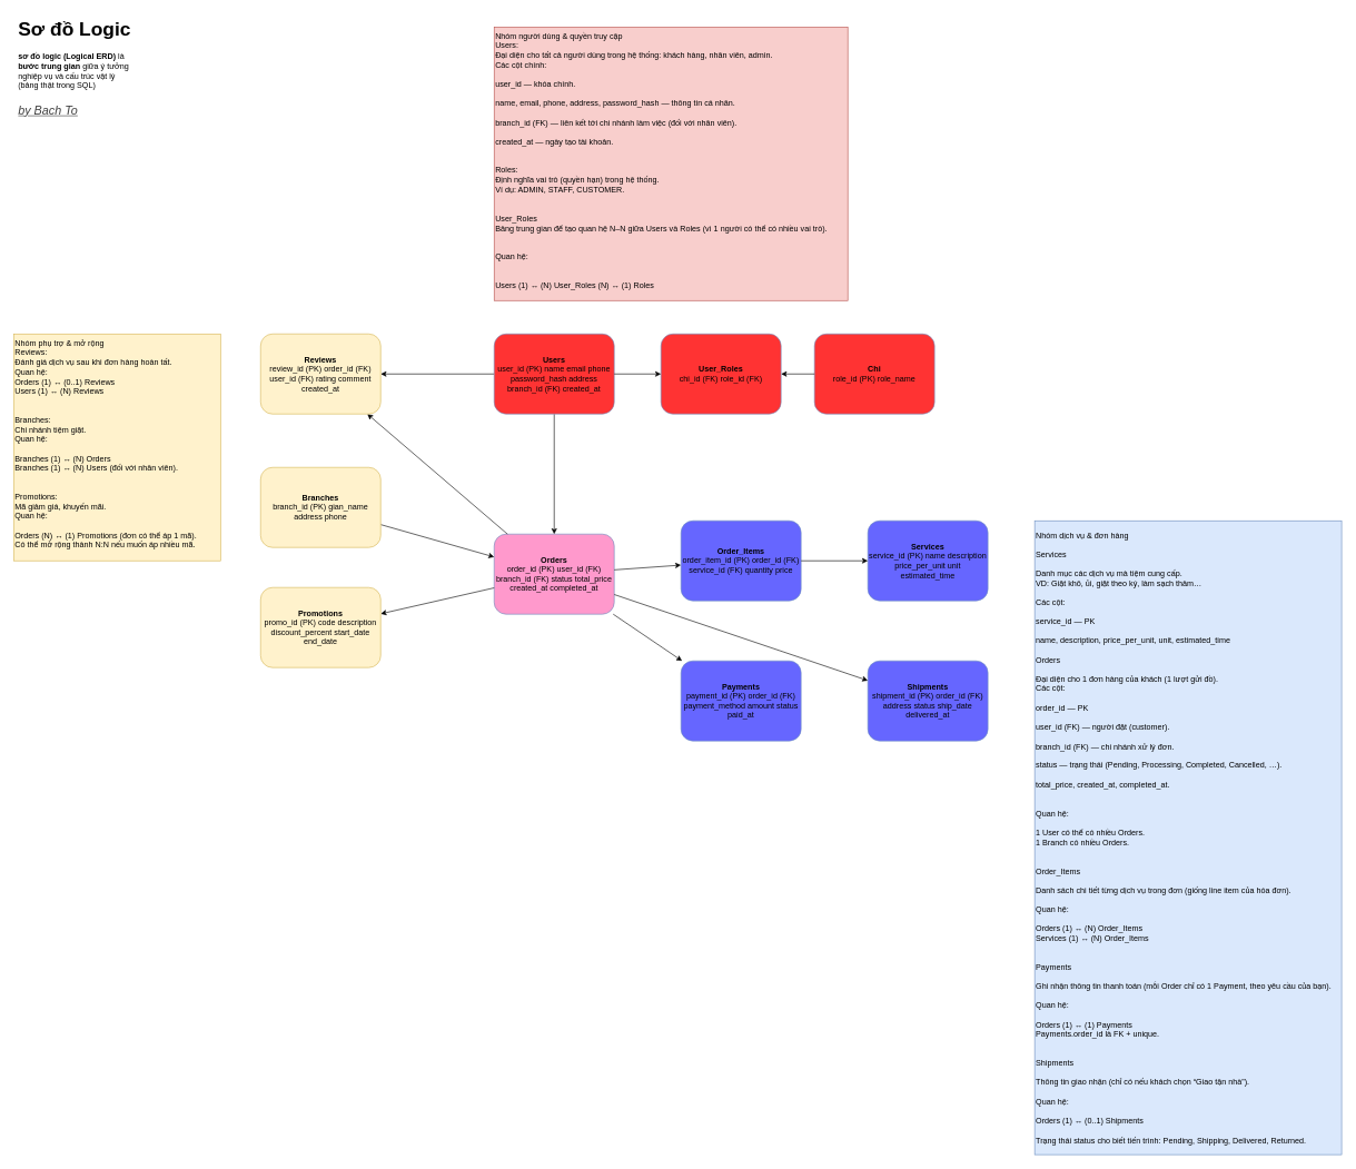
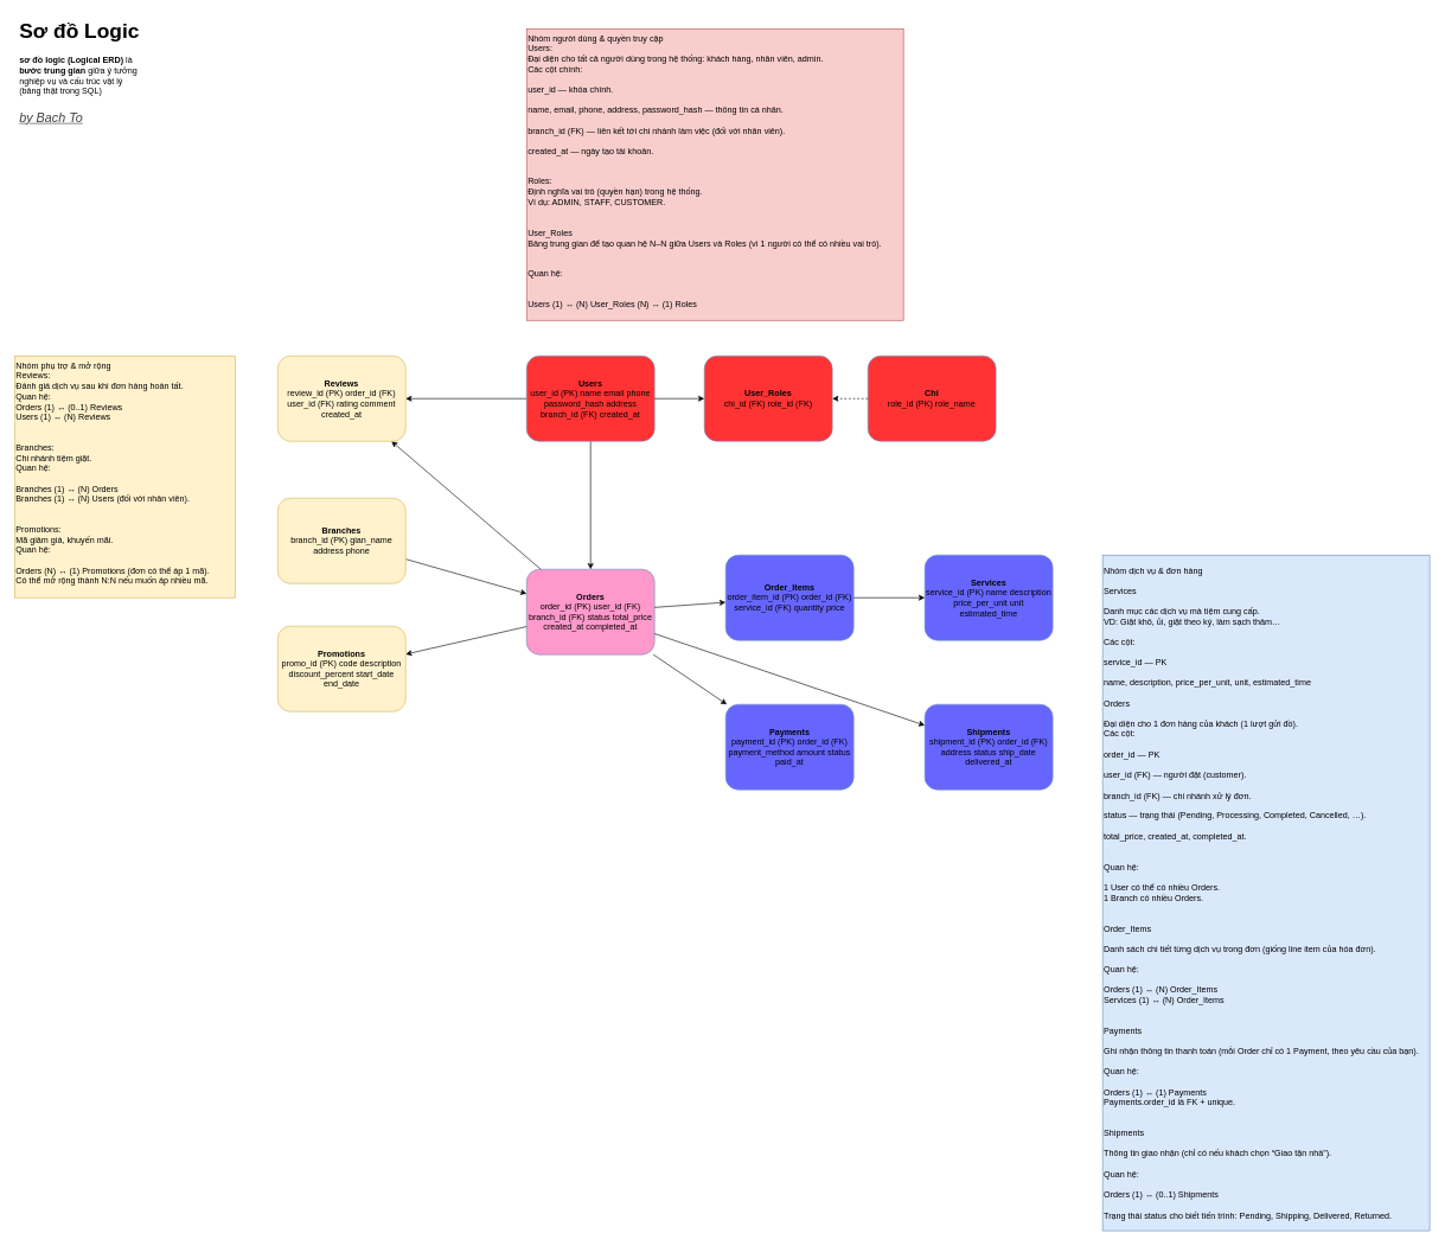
  <mxCell id="0" />
  <mxCell id="1" parent="0" />
  <mxCell id="2" value="&lt;b&gt;Orders&lt;/b&gt;&lt;br&gt;order_id (PK) user_id (FK) branch_id (FK) status total_price created_at completed_at" style="shape=rectangle;rounded=1;whiteSpace=wrap;html=1;fillColor=#FF99CC;strokeColor=#6c8ebf;movable=0;resizable=0;rotatable=0;deletable=0;editable=0;locked=1;connectable=0;" parent="1" vertex="1"><mxGeometry x="740" y="800" width="180" height="120" as="geometry" /></mxCell>
  <mxCell id="3" value="" style="endArrow=classic;html=1;strokeColor=#000000;rounded=0" parent="1" source="14" target="2" edge="1"><mxGeometry as="geometry" /></mxCell>
  <mxCell id="4" value="" style="endArrow=classic;html=1;strokeColor=#000000;rounded=0" parent="1" source="2" target="29" edge="1"><mxGeometry as="geometry" /></mxCell>
  <mxCell id="5" value="" style="endArrow=classic;html=1;strokeColor=#000000;rounded=0" parent="1" source="2" target="30" edge="1"><mxGeometry as="geometry" /></mxCell>
  <mxCell id="6" value="" style="endArrow=classic;html=1;strokeColor=#000000;rounded=0" parent="1" source="2" target="31" edge="1"><mxGeometry as="geometry" /></mxCell>
  <mxCell id="7" value="" style="endArrow=classic;html=1;strokeColor=#000000;rounded=0" parent="1" source="2" target="22" edge="1"><mxGeometry as="geometry" /></mxCell>
  <mxCell id="8" value="" style="endArrow=classic;html=1;strokeColor=#000000;rounded=0" parent="1" source="14" target="22" edge="1"><mxGeometry as="geometry" /></mxCell>
  <mxCell id="9" value="" style="endArrow=classic;html=1;strokeColor=#000000;rounded=0" parent="1" source="23" target="2" edge="1"><mxGeometry as="geometry" /></mxCell>
  <mxCell id="10" value="" style="endArrow=classic;html=1;strokeColor=#000000;rounded=0" parent="1" source="2" target="24" edge="1"><mxGeometry as="geometry" /></mxCell>
  <mxCell id="11" value="&lt;h1 style=&quot;margin-top: 0px;&quot;&gt;&lt;font style=&quot;font-size: 29px;&quot;&gt;Sơ đồ Logic&lt;/font&gt;&amp;nbsp;&lt;/h1&gt;&lt;div&gt;&lt;strong data-end=&quot;92&quot; data-start=&quot;63&quot;&gt;sơ đồ logic (Logical ERD)&lt;/strong&gt; là &lt;strong data-end=&quot;115&quot; data-start=&quot;96&quot;&gt;bước trung gian&lt;/strong&gt; giữa ý tưởng nghiệp vụ và cấu trúc vật lý (bảng thật trong SQL)&lt;/div&gt;&lt;div&gt;&lt;br&gt;&lt;/div&gt;&lt;h1 style=&quot;color: rgb(63, 63, 63); scrollbar-color: rgb(226, 226, 226) rgb(251, 251, 251); margin-top: 0px;&quot;&gt;&lt;i style=&quot;font-weight: normal;&quot;&gt;&lt;font style=&quot;font-size: 18px;&quot;&gt;&lt;u&gt;by Bach To&lt;/u&gt;&lt;/font&gt;&lt;/i&gt;&lt;/h1&gt;" style="text;html=1;whiteSpace=wrap;overflow=hidden;rounded=0;" vertex="1" parent="1"><mxGeometry x="25" y="20" width="180" height="170" as="geometry" /></mxCell>
  <mxCell id="12" value="" style="group;movable=0;resizable=0;rotatable=0;deletable=0;editable=0;locked=1;connectable=0;" vertex="1" connectable="0" parent="1"><mxGeometry x="740" y="40" width="660" height="580" as="geometry" /></mxCell>
  <mxCell id="13" value="" style="group" vertex="1" connectable="0" parent="12"><mxGeometry y="460" width="660" height="120" as="geometry" /></mxCell>
  <mxCell id="14" value="&lt;b&gt;Users&lt;/b&gt;&lt;br&gt;user_id (PK) name email phone password_hash address branch_id (FK) created_at" style="shape=rectangle;rounded=1;whiteSpace=wrap;html=1;fillColor=#FF3333;strokeColor=#6c8ebf" parent="13" vertex="1"><mxGeometry width="180" height="120" as="geometry" /></mxCell>
  <mxCell id="15" value="&lt;b&gt;Chi&lt;/b&gt;&lt;br&gt;role_id (PK) role_name" style="shape=rectangle;rounded=1;whiteSpace=wrap;html=1;fillColor=#FF3333;strokeColor=#6c8ebf" parent="13" vertex="1"><mxGeometry x="480" width="180" height="120" as="geometry" /></mxCell>
  <mxCell id="16" value="&lt;b&gt;User_Roles&lt;/b&gt;&lt;br&gt;chi_id (FK) role_id (FK)" style="shape=rectangle;rounded=1;whiteSpace=wrap;html=1;fillColor=#FF3333;strokeColor=#6c8ebf" parent="13" vertex="1"><mxGeometry x="250" width="180" height="120" as="geometry" /></mxCell>
  <mxCell id="17" value="" style="endArrow=classic;html=1;strokeColor=#000000;rounded=0" parent="13" source="14" target="16" edge="1"><mxGeometry as="geometry" /></mxCell>
- <mxCell id="18" value="" style="endArrow=classic;html=1;strokeColor=#000000;rounded=0" parent="13" source="15" target="16" edge="1"><mxGeometry as="geometry" /></mxCell>
+ <mxCell id="18" value="" style="endArrow=classic;html=1;strokeColor=#000000;rounded=0;dashed=1;" parent="13" source="15" target="16" edge="1"><mxGeometry as="geometry" /></mxCell>
  <mxCell id="19" value="Nhóm người dùng &amp; quyền truy cập&#10;Users:&#10;Đại diện cho tất cả người dùng trong hệ thống: khách hàng, nhân viên, admin.&#10;Các cột chính:&#10;&#10;user_id — khóa chính.&#10;&#10;name, email, phone, address, password_hash — thông tin cá nhân.&#10;&#10;branch_id (FK) — liên kết tới chi nhánh làm việc (đối với nhân viên).&#10;&#10;created_at — ngày tạo tài khoản.&#10;&#10;&#10;Roles:&#10;Định nghĩa vai trò (quyền hạn) trong hệ thống.&#10;Ví dụ: ADMIN, STAFF, CUSTOMER.&#10;&#10;&#10;User_Roles&#10;Bảng trung gian để tạo quan hệ N–N giữa Users và Roles (vì 1 người có thể có nhiều vai trò).&#10;&#10;&#10;Quan hệ:&#10;&#10;&#10;Users (1) ↔ (N) User_Roles (N) ↔ (1) Roles" style="text;whiteSpace=wrap;fillColor=#f8cecc;strokeColor=#b85450;" vertex="1" parent="12"><mxGeometry width="530" height="410" as="geometry" /></mxCell>
  <mxCell id="20" value="" style="group;movable=0;resizable=0;rotatable=0;deletable=0;editable=0;locked=1;connectable=0;" vertex="1" connectable="0" parent="1"><mxGeometry x="20" y="500" width="550" height="500" as="geometry" /></mxCell>
  <mxCell id="21" value="" style="group;movable=1;resizable=1;rotatable=1;deletable=1;editable=1;locked=0;connectable=1;" vertex="1" connectable="0" parent="20"><mxGeometry x="370" width="180" height="500" as="geometry" /></mxCell>
  <mxCell id="22" value="&lt;b&gt;Reviews&lt;/b&gt;&lt;br&gt;review_id (PK) order_id (FK) user_id (FK) rating comment created_at" style="shape=rectangle;rounded=1;whiteSpace=wrap;html=1;fillColor=#fff2cc;strokeColor=#d6b656;movable=1;resizable=1;rotatable=1;deletable=1;editable=1;locked=0;connectable=1;" parent="21" vertex="1"><mxGeometry width="180" height="120" as="geometry" /></mxCell>
  <mxCell id="23" value="&lt;b&gt;Branches&lt;/b&gt;&lt;br&gt;branch_id (PK) gian_name address phone" style="shape=rectangle;rounded=1;whiteSpace=wrap;html=1;fillColor=#fff2cc;strokeColor=#d6b656;movable=1;resizable=1;rotatable=1;deletable=1;editable=1;locked=0;connectable=1;" parent="21" vertex="1"><mxGeometry y="200" width="180" height="120" as="geometry" /></mxCell>
  <mxCell id="24" value="&lt;b&gt;Promotions&lt;/b&gt;&lt;br&gt;promo_id (PK) code description discount_percent start_date end_date" style="shape=rectangle;rounded=1;whiteSpace=wrap;html=1;fillColor=#fff2cc;strokeColor=#d6b656;movable=1;resizable=1;rotatable=1;deletable=1;editable=1;locked=0;connectable=1;" parent="21" vertex="1"><mxGeometry y="380" width="180" height="120" as="geometry" /></mxCell>
  <mxCell id="25" value="Nhóm phụ trợ &amp; mở rộng&#10;Reviews:&#10;Đánh giá dịch vụ sau khi đơn hàng hoàn tất.&#10;Quan hệ:&#10;Orders (1) ↔ (0..1) Reviews&#10;Users (1) ↔ (N) Reviews&#10;&#10;&#10;Branches:&#10;Chi nhánh tiệm giặt.&#10;Quan hệ:&#10;&#10;Branches (1) ↔ (N) Orders&#10;Branches (1) ↔ (N) Users (đối với nhân viên).&#10;&#10;&#10;Promotions:&#10;Mã giảm giá, khuyến mãi.&#10;Quan hệ:&#10;&#10;Orders (N) ↔ (1) Promotions (đơn có thể áp 1 mã).&#10;Có thể mở rộng thành N:N nếu muốn áp nhiều mã." style="text;whiteSpace=wrap;fillColor=#fff2cc;strokeColor=#d6b656;movable=1;resizable=1;rotatable=1;deletable=1;editable=1;locked=0;connectable=1;" vertex="1" parent="20"><mxGeometry width="310" height="340" as="geometry" /></mxCell>
  <mxCell id="26" value="" style="group;movable=0;resizable=0;rotatable=0;deletable=0;editable=0;locked=1;connectable=0;" vertex="1" connectable="0" parent="1"><mxGeometry x="1020" y="780" width="990" height="950" as="geometry" /></mxCell>
  <mxCell id="27" value="" style="group" vertex="1" connectable="0" parent="26"><mxGeometry width="460" height="330" as="geometry" /></mxCell>
  <mxCell id="28" value="&lt;b&gt;Services&lt;/b&gt;&lt;br&gt;service_id (PK) name description price_per_unit unit estimated_time" style="shape=rectangle;rounded=1;whiteSpace=wrap;html=1;fillColor=#6666FF;strokeColor=#6c8ebf" parent="27" vertex="1"><mxGeometry x="280" width="180" height="120" as="geometry" /></mxCell>
  <mxCell id="29" value="&lt;b&gt;Order_Items&lt;/b&gt;&lt;br&gt;order_item_id (PK) order_id (FK) service_id (FK) quantity price" style="shape=rectangle;rounded=1;whiteSpace=wrap;html=1;fillColor=#6666FF;strokeColor=#6c8ebf" parent="27" vertex="1"><mxGeometry width="180" height="120" as="geometry" /></mxCell>
  <mxCell id="30" value="&lt;b&gt;Payments&lt;/b&gt;&lt;br&gt;payment_id (PK) order_id (FK) payment_method amount status paid_at" style="shape=rectangle;rounded=1;whiteSpace=wrap;html=1;fillColor=#6666FF;strokeColor=#6c8ebf" parent="27" vertex="1"><mxGeometry y="210" width="180" height="120" as="geometry" /></mxCell>
  <mxCell id="31" value="&lt;b&gt;Shipments&lt;/b&gt;&lt;br&gt;shipment_id (PK) order_id (FK) address status ship_date delivered_at" style="shape=rectangle;rounded=1;whiteSpace=wrap;html=1;fillColor=#6666FF;strokeColor=#6c8ebf" parent="27" vertex="1"><mxGeometry x="280" y="210" width="180" height="120" as="geometry" /></mxCell>
  <mxCell id="32" value="" style="endArrow=classic;html=1;strokeColor=#000000;rounded=0" parent="27" source="29" target="28" edge="1"><mxGeometry as="geometry" /></mxCell>
  <mxCell id="33" value="Nhóm dịch vụ &amp;amp; đơn hàng&lt;div&gt;&lt;font color=&quot;#000000&quot;&gt;&lt;br&gt;&lt;/font&gt;Services&lt;br&gt;&lt;br&gt;Danh mục các dịch vụ mà tiệm cung cấp.&lt;br&gt;VD: Giặt khô, ủi, giặt theo ký, làm sạch thảm…&lt;br&gt;&lt;br&gt;Các cột:&lt;br&gt;&lt;br&gt;service_id — PK&lt;br&gt;&lt;br&gt;name, description, price_per_unit, unit, estimated_time&lt;br&gt;&lt;br&gt;Orders&lt;br&gt;&lt;br&gt;Đại diện cho 1 đơn hàng của khách (1 lượt gửi đồ).&lt;br&gt;Các cột:&lt;br&gt;&lt;br&gt;order_id — PK&lt;br&gt;&lt;br&gt;user_id (FK) — người đặt (customer).&lt;br&gt;&lt;br&gt;branch_id (FK) — chi nhánh xử lý đơn.&lt;br&gt;&lt;br&gt;status — trạng thái (Pending, Processing, Completed, Cancelled, …).&lt;br&gt;&lt;br&gt;total_price, created_at, completed_at.&lt;br&gt;&lt;br&gt;&lt;br&gt;Quan hệ:&lt;br&gt;&lt;br&gt;1 User có thể có nhiều Orders.&lt;br&gt;1 Branch có nhiều Orders.&lt;br&gt;&lt;br&gt;&lt;br&gt;Order_Items&lt;br&gt;&lt;br&gt;Danh sách chi tiết từng dịch vụ trong đơn (giống line item của hóa đơn).&lt;br&gt;&lt;br&gt;Quan hệ:&lt;br&gt;&lt;br&gt;Orders (1) ↔ (N) Order_Items&lt;br&gt;Services (1) ↔ (N) Order_Items&lt;br&gt;&lt;br&gt;&lt;br&gt;Payments&lt;br&gt;&lt;br&gt;Ghi nhận thông tin thanh toán (mỗi Order chỉ có 1 Payment, theo yêu cầu của bạn).&lt;br&gt;&lt;br&gt;Quan hệ:&lt;br&gt;&lt;br&gt;Orders (1) ↔ (1) Payments&lt;br&gt;Payments.order_id là FK + unique.&lt;br&gt;&lt;br&gt;&lt;br&gt;Shipments&lt;br&gt;&lt;br&gt;Thông tin giao nhận (chỉ có nếu khách chọn “Giao tận nhà”).&lt;br&gt;&lt;br&gt;Quan hệ:&lt;br&gt;&lt;br&gt;Orders (1) ↔ (0..1) Shipments&lt;br&gt;&lt;br&gt;Trạng thái status cho biết tiến trình: Pending, Shipping, Delivered, Returned.&lt;/div&gt;" style="text;whiteSpace=wrap;fillColor=#dae8fc;strokeColor=#6c8ebf;verticalAlign=middle;html=1;" vertex="1" parent="26"><mxGeometry x="530" width="460" height="950" as="geometry" /></mxCell>
